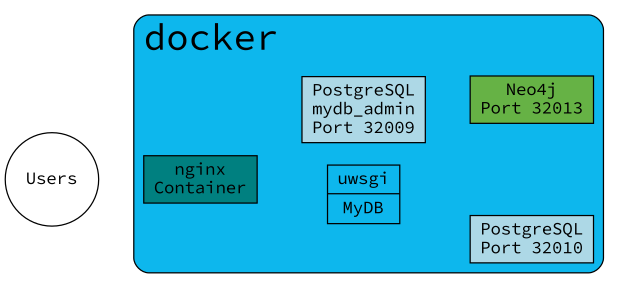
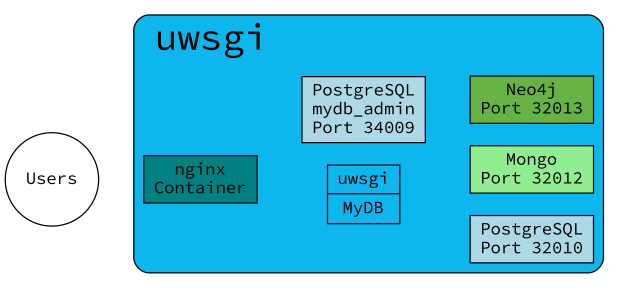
  digraph {
    fontname="Source Code Pro"
    rankdir=LR
    node [fontname="Source Code Pro" shape=box color=black style=filled]
    edge [dir=forward fontname="Source Code Pro" tailport=f2]
    n1 [label="<f0> uwsgi |<f2> MyDB" shape=record color="" style=""]
-   n2 [fillcolor=lightblue label="PostgreSQL\nmydb_admin\nPort 32009"]
+   n2 [fillcolor=lightblue label="PostgreSQL\nmydb_admin\nPort 34009"]
    n3 [fillcolor=lightblue label="PostgreSQL\nPort 32010"]
+   n4 [fillcolor=lightgreen label="Mongo\nPort 32012"]
    n5 [fillcolor="#66B245" label="Neo4j\nPort 32013"]
    n6 [fillcolor=teal label="nginx\nContainer" color=""]
    Users [shape=circle color="" style=""]
    subgraph cluster_1 {
      color=black
      fillcolor="#0db7ed"
      fontsize=30
-     label=docker
+     label=uwsgi
      labeljust=left
      lablelloc=t
      splines=false
      style="filled,rounded"
      n3
+     n4
      n5
      n6
      subgraph sub_2 {
        color=black
        fillcolor="#0db7ed"
        fontsize=30
        label=docker
        labeljust=left
        lablelloc=t
        rank=same
        splines=false
        style="filled,rounded"
        n1
        n2
      }
    }
    subgraph sub_3 {
      Users
    }
    n1 -> n2 [tailport="f2:s"]
    n1 -> n3
+   n1 -> n4
    n1 -> n5
    n6 -> n1 [headport=f0]
    Users -> n6 [dir=none]
  }
